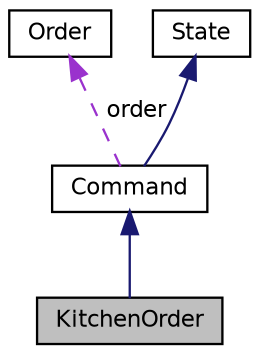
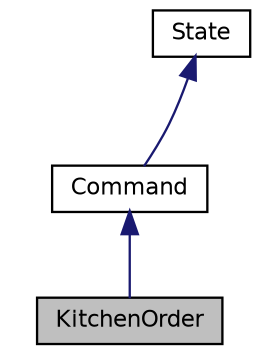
  digraph {
    node [color=black fillcolor=white fontname=Helvetica fontsize=10 shape=record style=filled]
    edge [color=midnightblue dir=back fontname=Helvetica fontsize=10 labelfontname=Helvetica labelfontsize=10 style=solid]
    n1 [fillcolor=grey75 fontcolor=black height=0.2 label=KitchenOrder width=0.4]
    n2 [height=0.2 label=Command width=0.4]
-   n3 [height=0.2 label=Order width=0.4]
    n4 [height=0.2 label=State width=0.4]
    n2 -> n1
-   n3 -> n2 [color=darkorchid3 label=" order" style=dashed]
    n4 -> n2
  }
